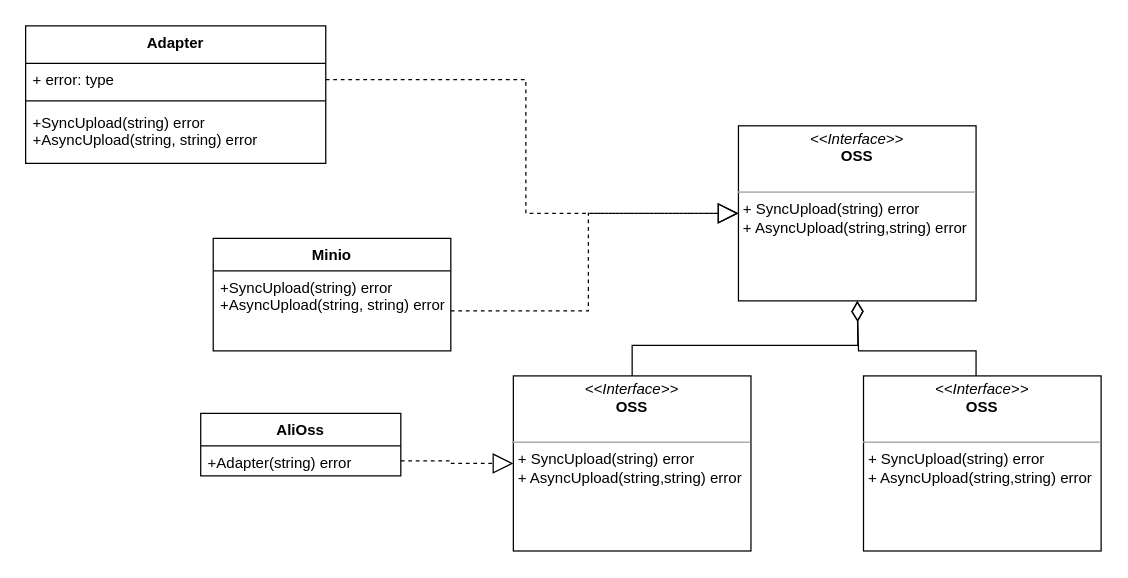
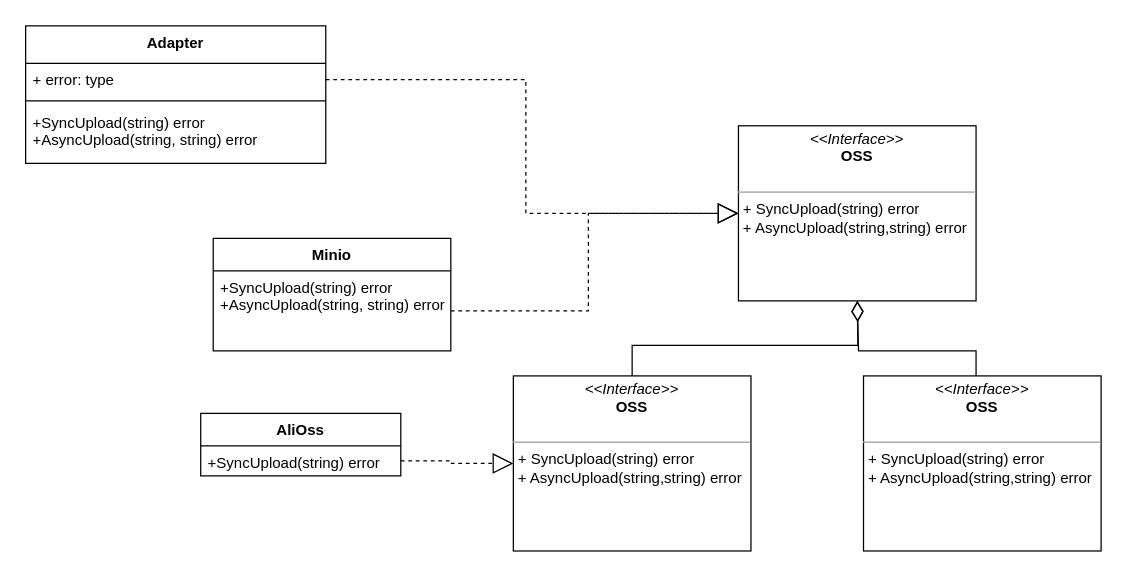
  <mxCell id="0" />
  <mxCell id="1" parent="0" />
  <mxCell id="2" value="&lt;p style=&quot;margin:0px;margin-top:4px;text-align:center;&quot;&gt;&lt;i&gt;&amp;lt;&amp;lt;Interface&amp;gt;&amp;gt;&lt;/i&gt;&lt;br&gt;&lt;b&gt;OSS&lt;/b&gt;&lt;/p&gt;&lt;p style=&quot;margin:0px;margin-left:4px;&quot;&gt;&lt;br&gt;&lt;/p&gt;&lt;hr size=&quot;1&quot;&gt;&lt;p style=&quot;margin:0px;margin-left:4px;&quot;&gt;+ SyncUpload(string) error&lt;/p&gt;&lt;p style=&quot;margin:0px;margin-left:4px;&quot;&gt;+ AsyncUpload(string,string) error&lt;/p&gt;" style="verticalAlign=top;align=left;overflow=fill;fontSize=12;fontFamily=Helvetica;html=1;whiteSpace=wrap;" vertex="1" parent="1"><mxGeometry x="590" y="100" width="190" height="140" as="geometry" /></mxCell>
  <mxCell id="3" style="edgeStyle=orthogonalEdgeStyle;rounded=0;orthogonalLoop=1;jettySize=auto;html=1;exitX=0.5;exitY=0;exitDx=0;exitDy=0;endArrow=diamondThin;endFill=0;endSize=14;" edge="1" parent="1" source="4"><mxGeometry relative="1" as="geometry"><mxPoint x="505" y="285" as="sourcePoint" /><mxPoint x="685" y="240" as="targetPoint" /></mxGeometry></mxCell>
  <mxCell id="4" value="&lt;p style=&quot;margin:0px;margin-top:4px;text-align:center;&quot;&gt;&lt;i&gt;&amp;lt;&amp;lt;Interface&amp;gt;&amp;gt;&lt;/i&gt;&lt;br&gt;&lt;b&gt;OSS&lt;/b&gt;&lt;/p&gt;&lt;p style=&quot;margin:0px;margin-left:4px;&quot;&gt;&lt;br&gt;&lt;/p&gt;&lt;hr size=&quot;1&quot;&gt;&lt;p style=&quot;margin:0px;margin-left:4px;&quot;&gt;+ SyncUpload(string) error&lt;/p&gt;&lt;p style=&quot;margin:0px;margin-left:4px;&quot;&gt;+ AsyncUpload(string,string) error&lt;/p&gt;" style="verticalAlign=top;align=left;overflow=fill;fontSize=12;fontFamily=Helvetica;html=1;whiteSpace=wrap;" vertex="1" parent="1"><mxGeometry x="410" y="300" width="190" height="140" as="geometry" /></mxCell>
  <mxCell id="5" style="edgeStyle=orthogonalEdgeStyle;rounded=0;orthogonalLoop=1;jettySize=auto;html=1;exitX=0.5;exitY=0;exitDx=0;exitDy=0;endArrow=diamondThin;endFill=0;endSize=14;" edge="1" parent="1"><mxGeometry relative="1" as="geometry"><mxPoint x="685" y="240" as="targetPoint" /><mxPoint x="780" y="300" as="sourcePoint" /><Array as="points"><mxPoint x="780" y="280" /><mxPoint x="686" y="280" /></Array></mxGeometry></mxCell>
  <mxCell id="6" value="&lt;p style=&quot;margin:0px;margin-top:4px;text-align:center;&quot;&gt;&lt;i&gt;&amp;lt;&amp;lt;Interface&amp;gt;&amp;gt;&lt;/i&gt;&lt;br&gt;&lt;b&gt;OSS&lt;/b&gt;&lt;/p&gt;&lt;p style=&quot;margin:0px;margin-left:4px;&quot;&gt;&lt;br&gt;&lt;/p&gt;&lt;hr size=&quot;1&quot;&gt;&lt;p style=&quot;margin:0px;margin-left:4px;&quot;&gt;+ SyncUpload(string) error&lt;/p&gt;&lt;p style=&quot;margin:0px;margin-left:4px;&quot;&gt;+ AsyncUpload(string,string) error&lt;/p&gt;" style="verticalAlign=top;align=left;overflow=fill;fontSize=12;fontFamily=Helvetica;html=1;whiteSpace=wrap;" vertex="1" parent="1"><mxGeometry x="690" y="300" width="190" height="140" as="geometry" /></mxCell>
  <mxCell id="7" value="AliOss" style="swimlane;fontStyle=1;align=center;verticalAlign=top;childLayout=stackLayout;horizontal=1;startSize=26;horizontalStack=0;resizeParent=1;resizeParentMax=0;resizeLast=0;collapsible=1;marginBottom=0;whiteSpace=wrap;html=1;" vertex="1" parent="1"><mxGeometry x="160" y="330" width="160" height="50" as="geometry" /></mxCell>
- <mxCell id="8" value="+Adapter(string) error" style="text;strokeColor=none;fillColor=none;align=left;verticalAlign=top;spacingLeft=4;spacingRight=4;overflow=hidden;rotatable=0;points=[[0,0.5,0,0,0],[0.5,1,0,0,0],[1,0.5,0,0,0]];portConstraint=eastwest;whiteSpace=wrap;html=1;" vertex="1" parent="7"><mxGeometry y="26" width="160" height="24" as="geometry" /></mxCell>
+ <mxCell id="8" value="+SyncUpload(string) error" style="text;strokeColor=none;fillColor=none;align=left;verticalAlign=top;spacingLeft=4;spacingRight=4;overflow=hidden;rotatable=0;points=[[0,0.5,0,0,0],[0.5,1,0,0,0],[1,0.5,0,0,0]];portConstraint=eastwest;whiteSpace=wrap;html=1;" vertex="1" parent="7"><mxGeometry y="26" width="160" height="24" as="geometry" /></mxCell>
  <mxCell id="9" value="Minio" style="swimlane;fontStyle=1;align=center;verticalAlign=top;childLayout=stackLayout;horizontal=1;startSize=26;horizontalStack=0;resizeParent=1;resizeParentMax=0;resizeLast=0;collapsible=1;marginBottom=0;whiteSpace=wrap;html=1;" vertex="1" parent="1"><mxGeometry x="170" y="190" width="190" height="90" as="geometry" /></mxCell>
  <mxCell id="10" value="+SyncUpload(string) error&lt;br&gt;+AsyncUpload(string, string) error" style="text;strokeColor=none;fillColor=none;align=left;verticalAlign=top;spacingLeft=4;spacingRight=4;overflow=hidden;rotatable=0;points=[[0,0.5],[1,0.5]];portConstraint=eastwest;whiteSpace=wrap;html=1;" vertex="1" parent="9"><mxGeometry y="26" width="190" height="64" as="geometry" /></mxCell>
  <mxCell id="11" style="edgeStyle=orthogonalEdgeStyle;rounded=0;orthogonalLoop=1;jettySize=auto;html=1;exitX=1;exitY=0.5;exitDx=0;exitDy=0;entryX=0;entryY=0.5;entryDx=0;entryDy=0;endArrow=block;endFill=0;dashed=1;endSize=14;" edge="1" parent="1" source="10" target="2"><mxGeometry relative="1" as="geometry" /></mxCell>
  <mxCell id="12" style="edgeStyle=orthogonalEdgeStyle;rounded=0;orthogonalLoop=1;jettySize=auto;html=1;exitX=1;exitY=0.5;exitDx=0;exitDy=0;entryX=0;entryY=0.5;entryDx=0;entryDy=0;endArrow=block;endFill=0;dashed=1;endSize=14;" edge="1" parent="1" source="8" target="4"><mxGeometry relative="1" as="geometry" /></mxCell>
  <mxCell id="13" value="Adapter" style="swimlane;fontStyle=1;align=center;verticalAlign=top;childLayout=stackLayout;horizontal=1;startSize=30;horizontalStack=0;resizeParent=1;resizeParentMax=0;resizeLast=0;collapsible=1;marginBottom=0;whiteSpace=wrap;html=1;" vertex="1" parent="1"><mxGeometry x="20" y="20" width="240" height="110" as="geometry" /></mxCell>
  <mxCell id="14" value="+ error: type" style="text;strokeColor=none;fillColor=none;align=left;verticalAlign=top;spacingLeft=4;spacingRight=4;overflow=hidden;rotatable=0;points=[[0,0.5],[1,0.5]];portConstraint=eastwest;whiteSpace=wrap;html=1;" vertex="1" parent="13"><mxGeometry y="30" width="240" height="26" as="geometry" /></mxCell>
  <mxCell id="15" value="" style="line;strokeWidth=1;fillColor=none;align=left;verticalAlign=middle;spacingTop=-1;spacingLeft=3;spacingRight=3;rotatable=0;labelPosition=right;points=[];portConstraint=eastwest;strokeColor=inherit;" vertex="1" parent="13"><mxGeometry y="56" width="240" height="8" as="geometry" /></mxCell>
  <mxCell id="16" value="+SyncUpload(string) error&lt;br style=&quot;border-color: var(--border-color);&quot;&gt;+AsyncUpload(string, string) error" style="text;strokeColor=none;fillColor=none;align=left;verticalAlign=top;spacingLeft=4;spacingRight=4;overflow=hidden;rotatable=0;points=[[0,0.5],[1,0.5]];portConstraint=eastwest;whiteSpace=wrap;html=1;" vertex="1" parent="13"><mxGeometry y="64" width="240" height="46" as="geometry" /></mxCell>
  <mxCell id="17" style="edgeStyle=orthogonalEdgeStyle;rounded=0;orthogonalLoop=1;jettySize=auto;html=1;exitX=1;exitY=0.5;exitDx=0;exitDy=0;entryX=0;entryY=0.5;entryDx=0;entryDy=0;endArrow=block;endFill=0;dashed=1;endSize=14;" edge="1" parent="1" source="14" target="2"><mxGeometry relative="1" as="geometry" /></mxCell>
